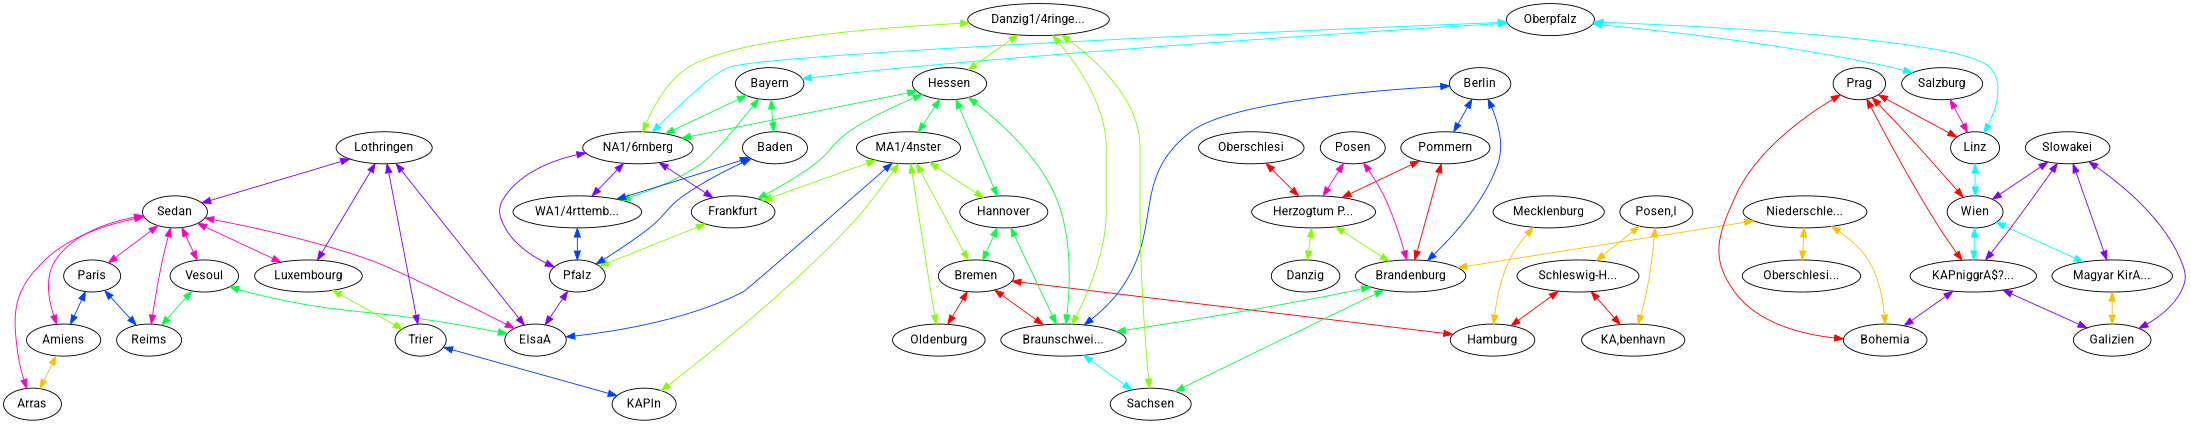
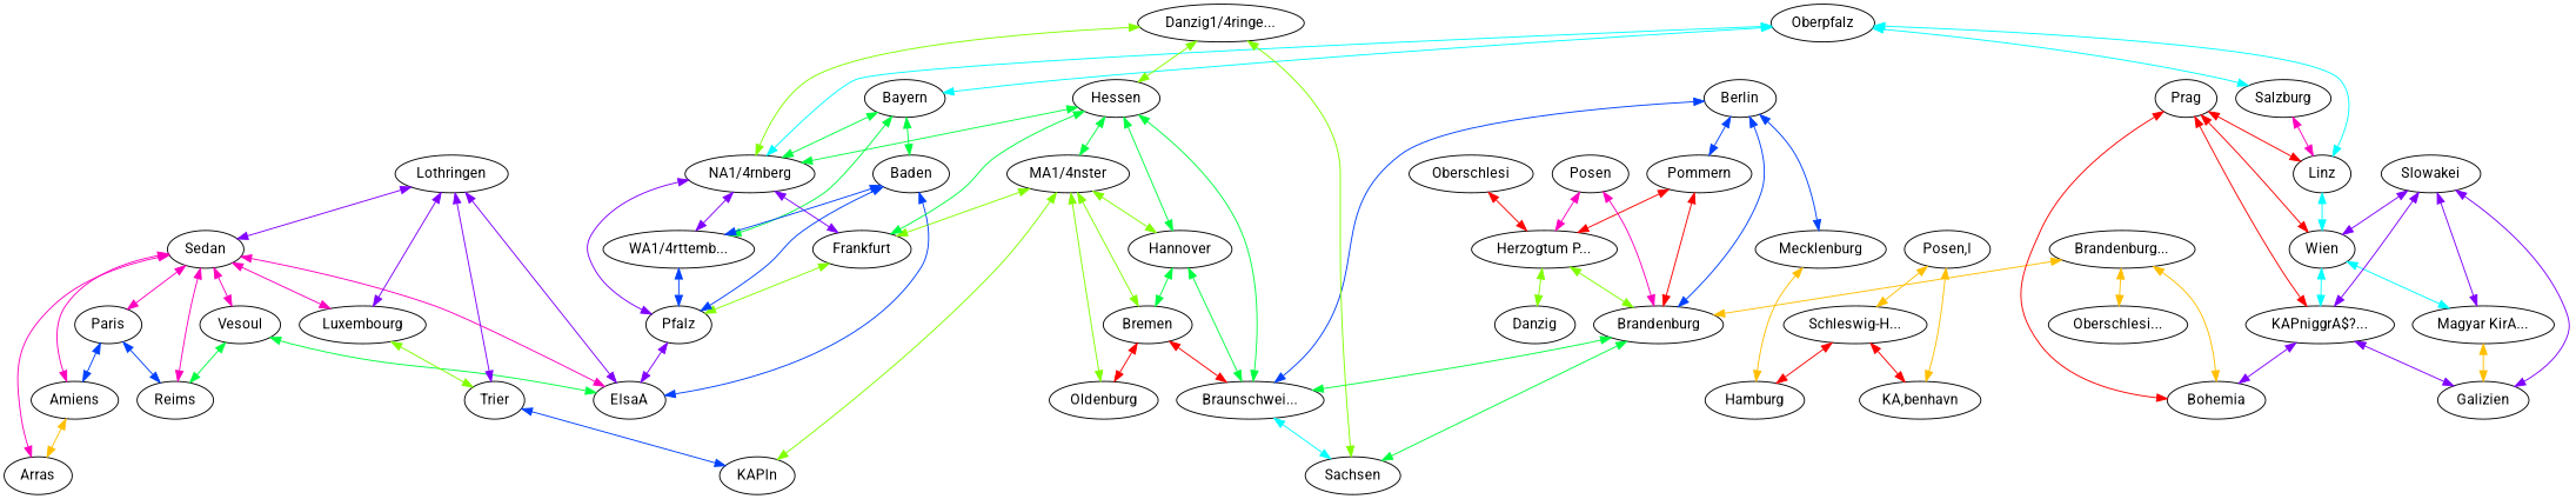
  graph {
    fontname=Roboto
    node [fontname=Roboto]
    edge [color="0.375,1,1" dir=both fontname=Roboto]
    n1 [label=Arras]
    n2 [label=Amiens]
    n3 [label=Paris]
    n4 [label=Reims]
    n5 [label=Vesoul]
    n6 [label=ElsaA]
    n7 [label=Sedan]
    n8 [label=Luxembourg]
    n9 [label=Trier]
    n10 [label=Lothringen]
    n11 [label=KAPln]
    n12 [label="MA1/4nster"]
    n13 [label=Oldenburg]
    n14 [label=Bremen]
    n15 [label=Hannover]
    n16 [label=Frankfurt]
    n17 [label=Hamburg]
    n18 [label="Braunschwei..."]
    n19 [label=Pfalz]
    n20 [label=Sachsen]
    n21 [label=Mecklenburg]
    n22 [label="Schleswig-H..."]
    n23 [label="KA,benhavn"]
    n24 [label="Posen,l"]
    n25 [label=Pommern]
    n26 [label="Herzogtum P..."]
    n27 [label=Brandenburg]
    n28 [label=Danzig]
    n29 [label=Oberschlesi]
    n30 [label=Posen]
    n31 [label=Berlin]
-   n32 [label="Niederschle..."]
+   n32 [label="Brandenburg..."]
    n33 [label="Oberschlesi..."]
    n34 [label=Bohemia]
    n35 [label=Prag]
    n36 [label=Linz]
    n37 [label=Wien]
    n38 [label="KAPniggrA$?..."]
    n39 [label="Magyar KirA..."]
    n40 [label=Galizien]
    n41 [label=Salzburg]
    n42 [label=Slowakei]
    n43 [label=Oberpfalz]
    n44 [label=Bayern]
-   n45 [label="NA1/6rnberg"]
+   n45 [label="NA1/4rnberg"]
    n46 [label=Baden]
    n47 [label="WA1/4rttemb..."]
    n48 [label=Hessen]
    n49 [label="Danzig1/4ringe..."]
    n2 -- n1 [color="0.125,1,1"]
    n3 -- n2 [color="0.625,1,1"]
    n3 -- n4 [color="0.625,1,1"]
    n5 -- n4
    n5 -- n6
    n7 -- n1 [color="0.875,1,1"]
    n7 -- n2 [color="0.875,1,1"]
    n7 -- n3 [color="0.875,1,1"]
    n7 -- n4 [color="0.875,1,1"]
    n7 -- n5 [color="0.875,1,1"]
    n7 -- n6 [color="0.875,1,1"]
    n7 -- n8 [color="0.875,1,1"]
    n8 -- n9 [color="0.25,1,1"]
    n9 -- n11 [color="0.625,1,1"]
    n10 -- n6 [color="0.75,1,1"]
    n10 -- n7 [color="0.75,1,1"]
    n10 -- n8 [color="0.75,1,1"]
    n10 -- n9 [color="0.75,1,1"]
    n12 -- n11 [color="0.25,1,1"]
    n12 -- n13 [color="0.25,1,1"]
    n12 -- n14 [color="0.25,1,1"]
    n12 -- n15 [color="0.25,1,1"]
    n12 -- n16 [color="0.25,1,1"]
    n14 -- n13 [color="1,1,1"]
-   n14 -- n17 [color="1,1,1"]
    n14 -- n18 [color="1,1,1"]
    n15 -- n14
    n15 -- n18
    n16 -- n19 [color="0.25,1,1"]
    n18 -- n20 [color="0.5,1,1"]
    n19 -- n6 [color="0.75,1,1"]
    n21 -- n17 [color="0.125,1,1"]
    n22 -- n17 [color="1,1,1"]
    n22 -- n23 [color="1,1,1"]
    n24 -- n22 [color="0.125,1,1"]
    n24 -- n23 [color="0.125,1,1"]
    n25 -- n26 [color="1,1,1"]
    n25 -- n27 [color="1,1,1"]
    n26 -- n27 [color="0.25,1,1"]
    n26 -- n28 [color="0.25,1,1"]
    n27 -- n18
    n27 -- n20
    n29 -- n26 [color="1,1,1"]
    n30 -- n26 [color="0.875,1,1"]
    n30 -- n27 [color="0.875,1,1"]
    n31 -- n18 [color="0.625,1,1"]
+   n31 -- n21 [color="0.625,1,1"]
    n31 -- n25 [color="0.625,1,1"]
    n31 -- n27 [color="0.625,1,1"]
    n32 -- n27 [color="0.125,1,1"]
    n32 -- n33 [color="0.125,1,1"]
    n32 -- n34 [color="0.125,1,1"]
    n35 -- n34 [color="1,1,1"]
    n35 -- n36 [color="1,1,1"]
    n35 -- n37 [color="1,1,1"]
    n35 -- n38 [color="1,1,1"]
    n36 -- n37 [color="0.5,1,1"]
    n37 -- n38 [color="0.5,1,1"]
    n37 -- n39 [color="0.5,1,1"]
    n38 -- n34 [color="0.75,1,1"]
    n38 -- n40 [color="0.75,1,1"]
    n39 -- n40 [color="0.125,1,1"]
    n41 -- n36 [color="0.875,1,1"]
    n42 -- n37 [color="0.75,1,1"]
    n42 -- n38 [color="0.75,1,1"]
    n42 -- n39 [color="0.75,1,1"]
    n42 -- n40 [color="0.75,1,1"]
    n43 -- n36 [color="0.5,1,1"]
    n43 -- n41 [color="0.5,1,1"]
    n43 -- n44 [color="0.5,1,1"]
    n43 -- n45 [color="0.5,1,1"]
    n44 -- n45
    n44 -- n46
    n44 -- n47
    n45 -- n16 [color="0.75,1,1"]
    n45 -- n19 [color="0.75,1,1"]
    n45 -- n47 [color="0.75,1,1"]
-   n12 -- n6 [color="0.625,1,1"]
+   n46 -- n6 [color="0.625,1,1"]
    n46 -- n19 [color="0.625,1,1"]
    n46 -- n47 [color="0.625,1,1"]
    n47 -- n19 [color="0.625,1,1"]
    n48 -- n12
    n48 -- n15
    n48 -- n16
    n48 -- n18
    n48 -- n45
-   n49 -- n18 [color="0.25,1,1"]
    n49 -- n20 [color="0.25,1,1"]
    n49 -- n45 [color="0.25,1,1"]
    n49 -- n48 [color="0.25,1,1"]
  }
